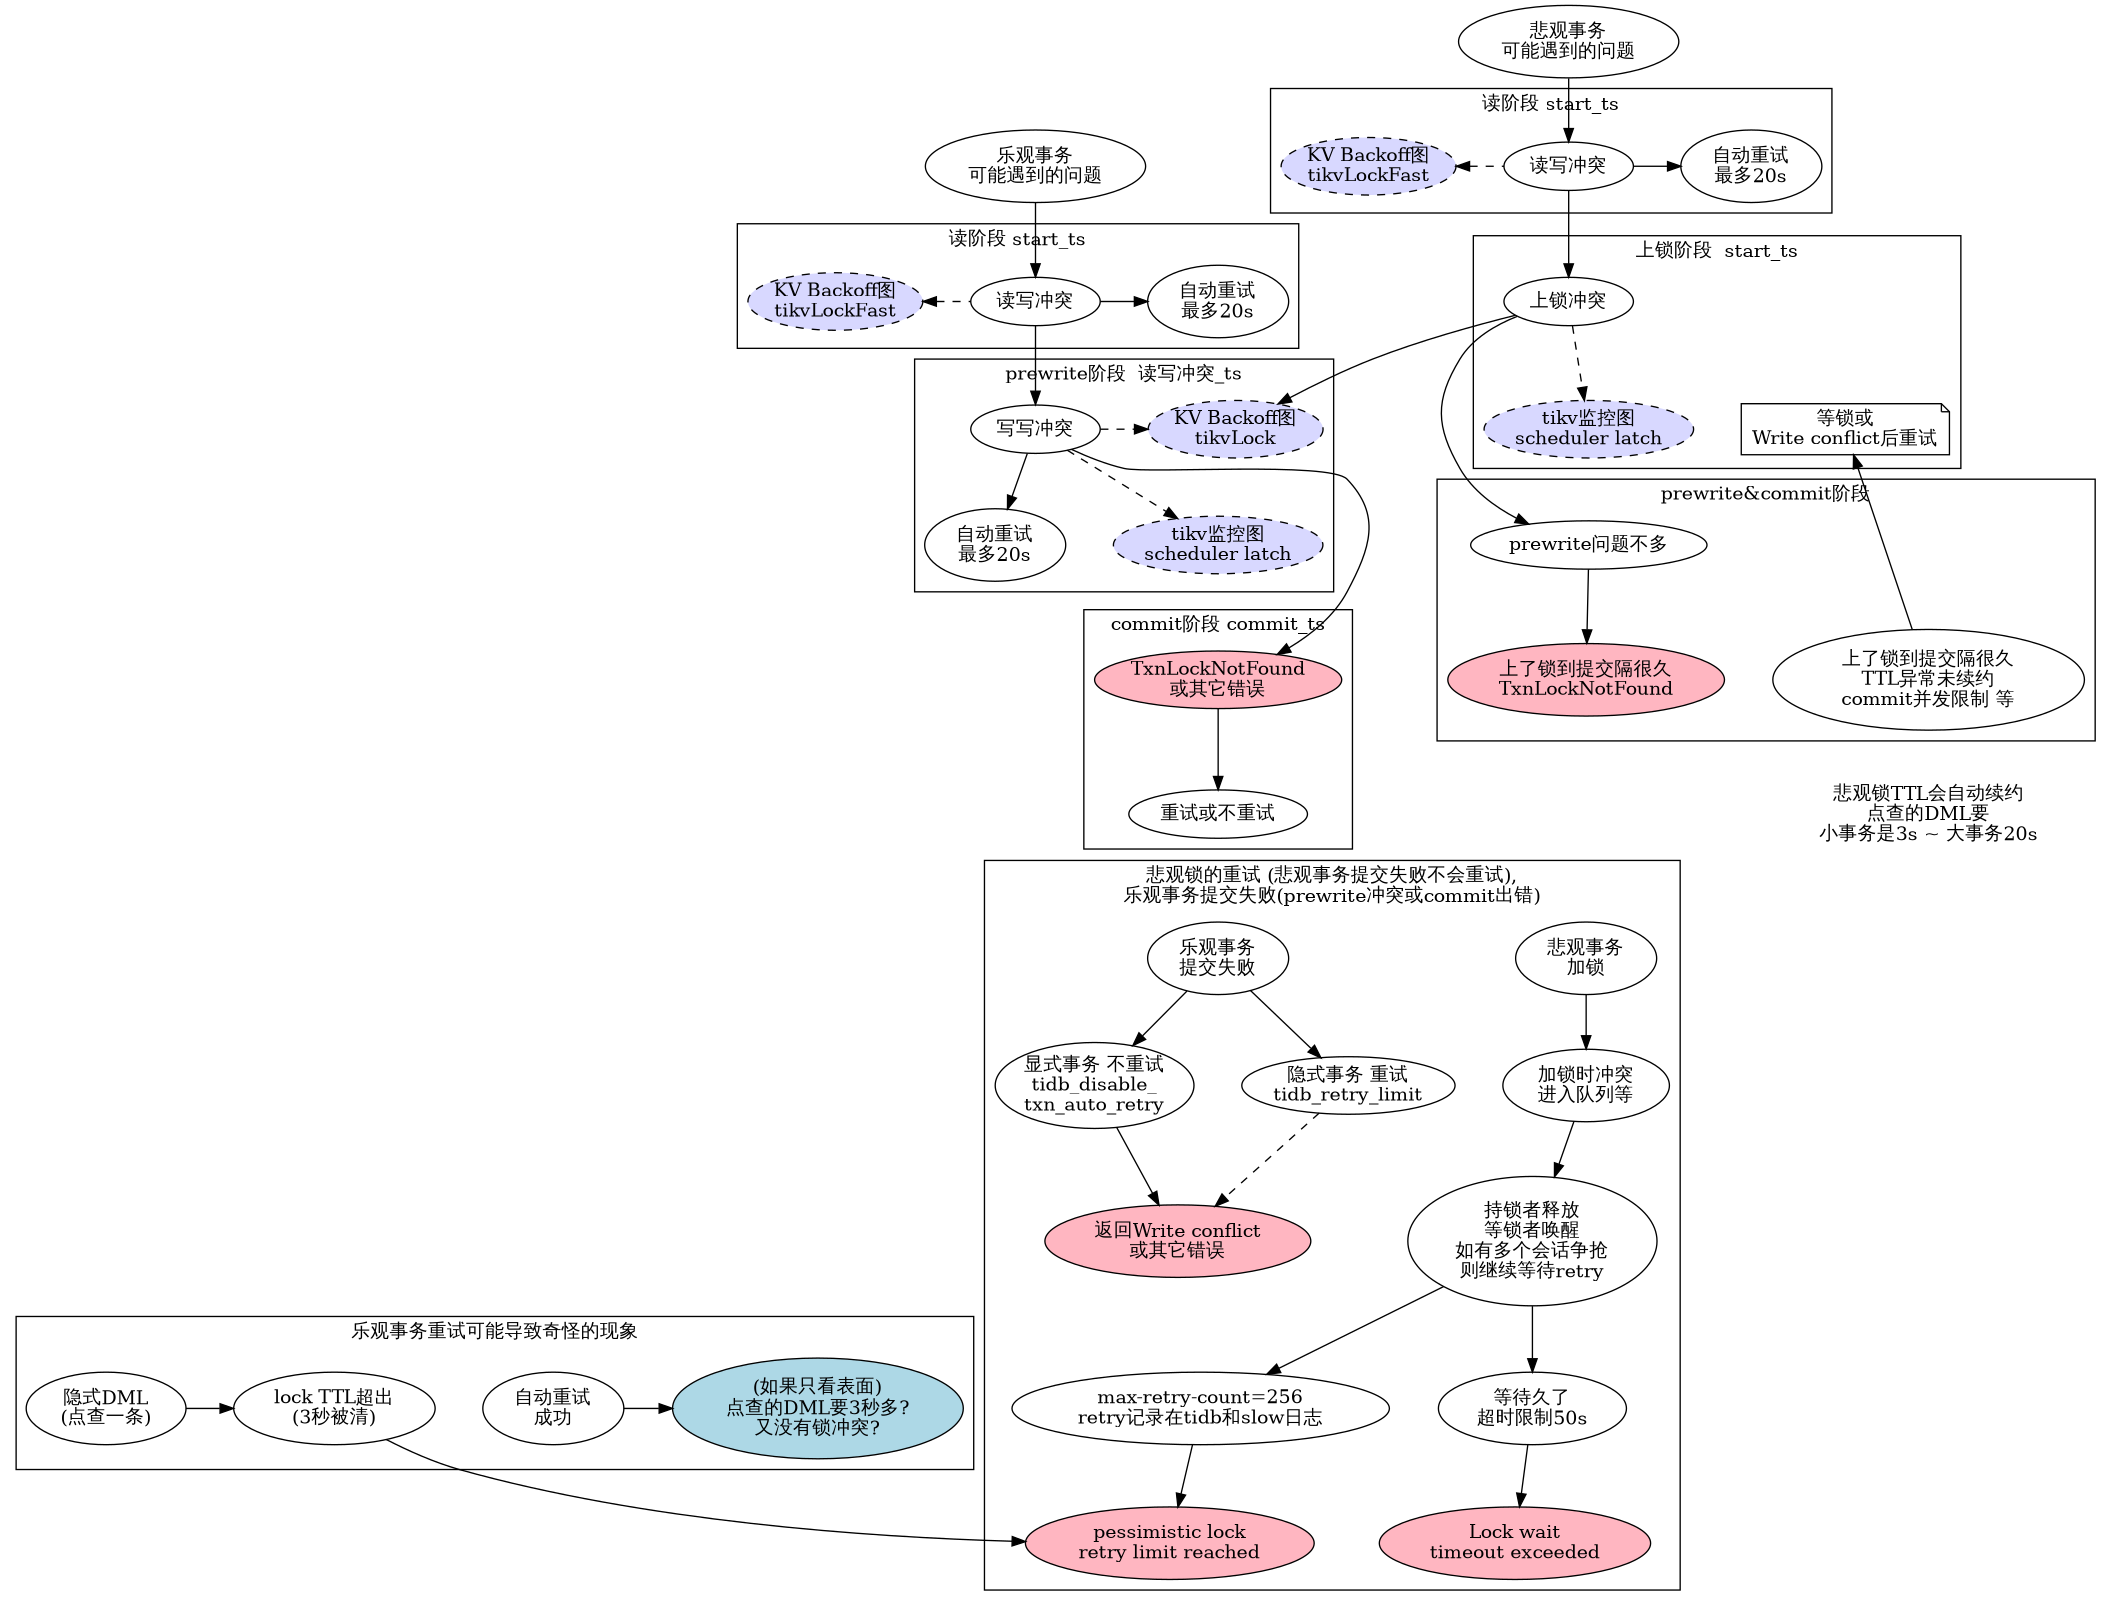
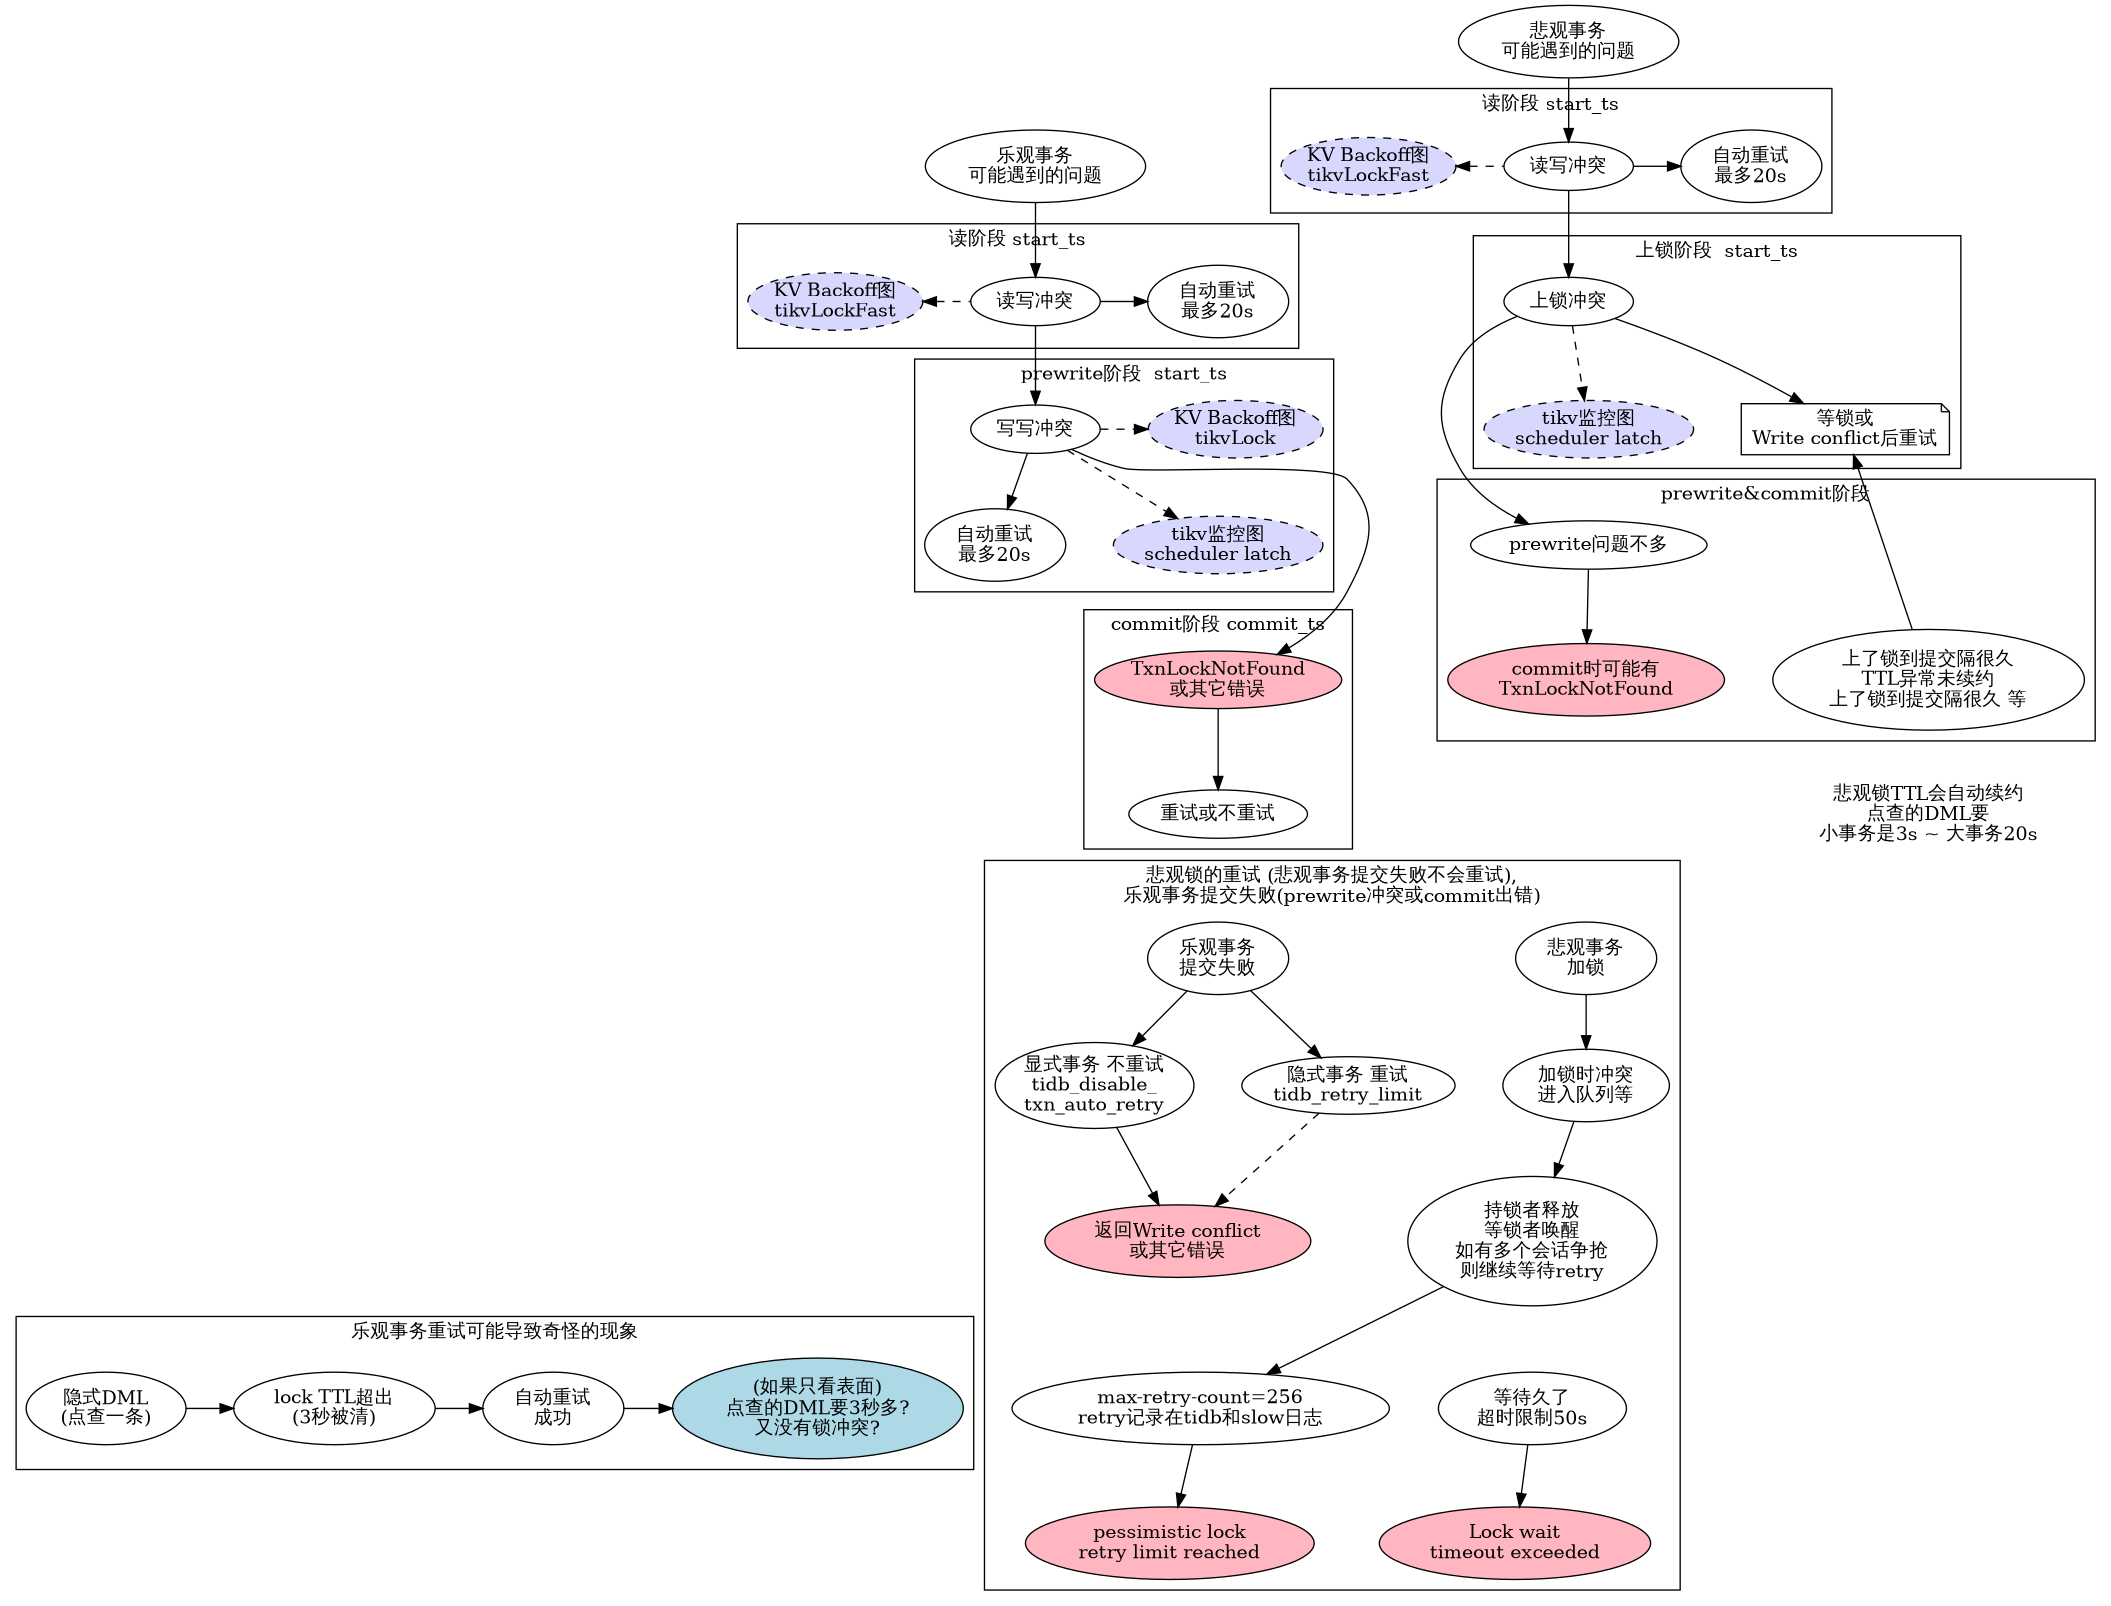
  digraph {
    nodesep=0.5
    n1 [fillcolor="#d8d8ff" label="KV Backoff图\ntikvLockFast" margin=0 style="dashed,filled"]
    n2 [label="读写冲突"]
    n3 [label="自动重试\n最多20s"]
    n4 [fillcolor="#d8d8ff" label="KV Backoff图\ntikvLock" margin=0 style="dashed,filled"]
    n5 [label="写写冲突"]
    n6 [fillcolor="#d8d8ff" label="tikv监控图\nscheduler latch" margin=0 style="dashed,filled"]
    n7 [label="自动重试\n最多20s"]
    n8 [fillcolor=lightpink label="TxnLockNotFound\n或其它错误" margin=0 style=filled]
    "重试或不重试"
    n10 [fillcolor="#d8d8ff" label="KV Backoff图\ntikvLockFast" margin=0 style="dashed,filled"]
    n11 [label="读写冲突"]
    n12 [label="自动重试\n最多20s"]
    n13 [fillcolor="#d8d8ff" label="tikv监控图\nscheduler latch" margin=0 style="dashed,filled"]
    n14 [label="上锁冲突"]
    n15 [label="等锁或\nWrite conflict后重试" shape=note]
-   n16 [fillcolor=lightpink label="上了锁到提交隔很久\nTxnLockNotFound" style=filled]
-   n17 [label="上了锁到提交隔很久\nTTL异常未续约\ncommit并发限制 等"]
+   n16 [fillcolor=lightpink label="commit时可能有\nTxnLockNotFound" style=filled]
+   n17 [label="上了锁到提交隔很久\nTTL异常未续约\n上了锁到提交隔很久 等"]
    "prewrite问题不多"
    n19 [label="乐观事务\n提交失败"]
    n20 [label="显式事务 不重试\ntidb_disable_\ntxn_auto_retry" margin=0]
    n21 [label="隐式事务 重试\ntidb_retry_limit" margin=0]
    n22 [label="悲观事务\n加锁"]
    "加锁时冲突\n进入队列等"
    n24 [fillcolor=lightpink label="返回Write conflict\n或其它错误" style=filled]
    n25 [label="持锁者释放\n等锁者唤醒\n如有多个会话争抢\n则继续等待retry"]
    "max-retry-count=256\nretry记录在tidb和slow日志"
    "等待久了\n超时限制50s"
    n28 [fillcolor=lightpink label="pessimistic lock\nretry limit reached" style=filled]
    n29 [fillcolor=lightpink label="Lock wait\ntimeout exceeded" style=filled]
    n30 [fillcolor=lightblue label="(如果只看表面)\n点查的DML要3秒多?\n又没有锁冲突?" style=filled]
    "隐式DML\n(点查一条)"
    "lock TTL超出\n(3秒被清)"
    "自动重试\n成功"
    n34 [label="悲观锁TTL会自动续约\n点查的DML要\n小事务是3s ~ 大事务20s" shape=plaintext]
    "乐观事务\n可能遇到的问题"
    "悲观事务\n可能遇到的问题"
    subgraph cluster_1 {
      label="读阶段 start_ts"
      subgraph sub_2 {
        label="读阶段 start_ts"
        rank=same
        n1
        n2
        n3
      }
    }
    subgraph cluster_3 {
-     label="prewrite阶段  读写冲突_ts"
+     label="prewrite阶段  start_ts"
      n6
      n7
      subgraph sub_4 {
        label="prewrite阶段  start_ts"
        rank=same
        n4
        n5
      }
    }
    subgraph cluster_5 {
      label="commit阶段 commit_ts"
      n8
      "重试或不重试"
    }
    subgraph cluster_6 {
      label="读阶段 start_ts"
      subgraph sub_7 {
        label="读阶段 start_ts"
        rank=same
        n10
        n11
        n12
      }
    }
    subgraph cluster_8 {
      label="上锁阶段  start_ts"
      n13
      n14
      n15
    }
    subgraph cluster_9 {
      label="prewrite&commit阶段"
      "prewrite问题不多"
      subgraph sub_10 {
        label="prewrite&commit阶段"
        rank=same
        n16
        n17
      }
    }
    subgraph cluster_11 {
      label="悲观锁的重试 (悲观事务提交失败不会重试),\n乐观事务提交失败(prewrite冲突或commit出错)"
      n19
      n20
      n21
      n22
      "加锁时冲突\n进入队列等"
      n24
      n25
      "max-retry-count=256\nretry记录在tidb和slow日志"
      "等待久了\n超时限制50s"
      n28
      n29
    }
    subgraph cluster_12 {
      label="乐观事务重试可能导致奇怪的现象"
      subgraph sub_13 {
        label="乐观事务重试可能导致奇怪的现象"
        rank=same
        n30
        "隐式DML\n(点查一条)"
        "lock TTL超出\n(3秒被清)"
        "自动重试\n成功"
      }
    }
    n1 -> n2 [dir=back style=dashed]
    n2 -> n3
    n2 -> n5
    n4 -> n6 [style=invis]
    n5 -> n4 [style=dashed]
    n5 -> n6 [style=dashed]
    n5 -> n7
    n5 -> n8
    n6 -> n8 [style=invis]
    n7 -> n8 [style=invis]
    n8 -> "重试或不重试"
    "重试或不重试" -> n19 [style=invis]
    n10 -> n11 [dir=back style=dashed]
    n11 -> n12
    n11 -> n14
    n13 -> "prewrite问题不多" [style=invis]
    n14 -> n13 [style=dashed]
-   n14 -> n4
+   n14 -> n15
    n14 -> "prewrite问题不多"
    n15 -> "prewrite问题不多" [style=invis]
    n16 -> n22 [style=invis]
    n17 -> n15
    n17 -> n34 [style=invis]
    "prewrite问题不多" -> n16
    n19 -> n20
    n19 -> n21
    n20 -> n24
    n21 -> n24 [style=dashed]
    n22 -> "加锁时冲突\n进入队列等"
    "加锁时冲突\n进入队列等" -> n25
    n25 -> "max-retry-count=256\nretry记录在tidb和slow日志"
-   n25 -> "等待久了\n超时限制50s"
    "max-retry-count=256\nretry记录在tidb和slow日志" -> n28
    "等待久了\n超时限制50s" -> n29
    n29 -> n30 [style=invis]
    "隐式DML\n(点查一条)" -> "lock TTL超出\n(3秒被清)"
-   "lock TTL超出\n(3秒被清)" -> n28
+   "lock TTL超出\n(3秒被清)" -> "自动重试\n成功"
    "自动重试\n成功" -> n30
    "乐观事务\n可能遇到的问题" -> n2
    "悲观事务\n可能遇到的问题" -> n11
  }
